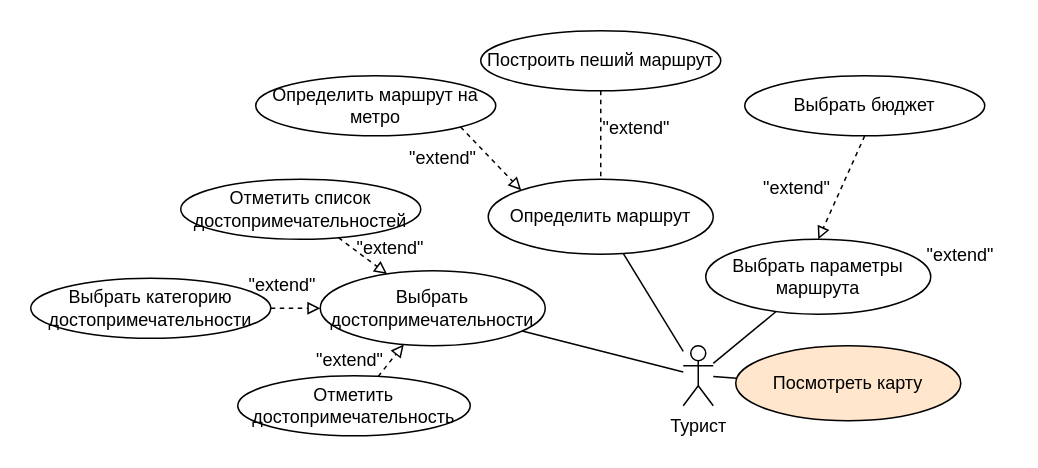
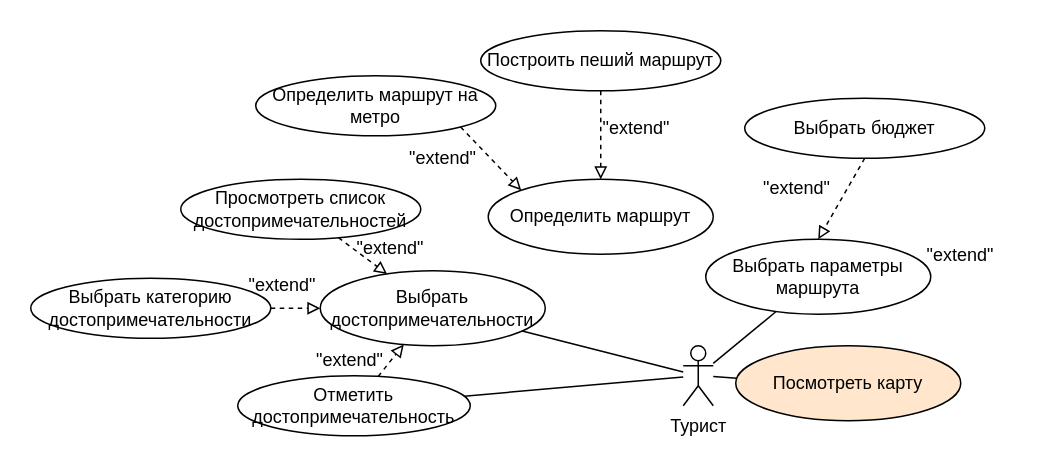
  <mxCell id="0" />
  <mxCell id="1" parent="0" />
  <mxCell id="2" style="rounded=0;orthogonalLoop=1;jettySize=auto;html=1;endArrow=none;endFill=0;" edge="1" parent="1" source="5" target="6"><mxGeometry relative="1" as="geometry" /></mxCell>
- <mxCell id="3" style="edgeStyle=none;rounded=0;orthogonalLoop=1;jettySize=auto;html=1;endArrow=none;endFill=0;" edge="1" parent="1" source="5" target="7"><mxGeometry relative="1" as="geometry" /></mxCell>
+ <mxCell id="3" style="edgeStyle=none;rounded=0;orthogonalLoop=1;jettySize=auto;html=1;endArrow=none;endFill=0;" edge="1" parent="1" source="5" target="12"><mxGeometry relative="1" as="geometry" /></mxCell>
  <mxCell id="4" style="edgeStyle=none;rounded=0;orthogonalLoop=1;jettySize=auto;html=1;endArrow=none;endFill=0;" edge="1" parent="1" source="5" target="8"><mxGeometry relative="1" as="geometry"><mxPoint x="440" y="240" as="sourcePoint" /></mxGeometry></mxCell>
  <mxCell id="5" value="Турист" style="shape=umlActor;verticalLabelPosition=bottom;verticalAlign=top;html=1;outlineConnect=0;" vertex="1" parent="1"><mxGeometry x="455" y="230" width="20" height="40" as="geometry" /></mxCell>
  <mxCell id="6" value="Выбрать достопримечательности" style="ellipse;whiteSpace=wrap;html=1;" vertex="1" parent="1"><mxGeometry x="213" y="180" width="150" height="50" as="geometry" /></mxCell>
  <mxCell id="7" value="Определить маршрут" style="ellipse;whiteSpace=wrap;html=1;" vertex="1" parent="1"><mxGeometry x="325" y="119" width="150" height="50" as="geometry" /></mxCell>
  <mxCell id="8" value="Выбрать параметры маршрута" style="ellipse;whiteSpace=wrap;html=1;" vertex="1" parent="1"><mxGeometry x="470" y="159" width="150" height="50" as="geometry" /></mxCell>
  <mxCell id="9" style="edgeStyle=none;rounded=0;orthogonalLoop=1;jettySize=auto;html=1;endArrow=none;endFill=0;" edge="1" parent="1" source="10" target="5"><mxGeometry relative="1" as="geometry" /></mxCell>
  <mxCell id="10" value="Посмотреть карту" style="ellipse;whiteSpace=wrap;html=1;fillColor=#ffe6cc;" vertex="1" parent="1"><mxGeometry x="490" y="230" width="150" height="50" as="geometry" /></mxCell>
  <mxCell id="11" style="edgeStyle=none;rounded=0;orthogonalLoop=1;jettySize=auto;html=1;endArrow=block;endFill=0;dashed=1;" edge="1" parent="1" source="12" target="6"><mxGeometry relative="1" as="geometry" /></mxCell>
  <mxCell id="12" value="Отметить достопримечательность" style="ellipse;whiteSpace=wrap;html=1;" vertex="1" parent="1"><mxGeometry x="158" y="250" width="155" height="40" as="geometry" /></mxCell>
  <mxCell id="13" style="edgeStyle=none;rounded=0;orthogonalLoop=1;jettySize=auto;html=1;endArrow=block;endFill=0;dashed=1;" edge="1" parent="1" source="14" target="6"><mxGeometry relative="1" as="geometry" /></mxCell>
- <mxCell id="14" value="Отметить список достопримечательностей" style="ellipse;whiteSpace=wrap;html=1;" vertex="1" parent="1"><mxGeometry x="120" y="119" width="160" height="40" as="geometry" /></mxCell>
+ <mxCell id="14" value="Просмотреть список достопримечательностей" style="ellipse;whiteSpace=wrap;html=1;" vertex="1" parent="1"><mxGeometry x="120" y="119" width="160" height="40" as="geometry" /></mxCell>
  <mxCell id="15" style="edgeStyle=none;rounded=0;orthogonalLoop=1;jettySize=auto;html=1;endArrow=block;endFill=0;dashed=1;" edge="1" parent="1" source="16" target="6"><mxGeometry relative="1" as="geometry" /></mxCell>
  <mxCell id="16" value="Выбрать категорию достопримечательности" style="ellipse;whiteSpace=wrap;html=1;" vertex="1" parent="1"><mxGeometry x="20" y="185" width="160" height="40" as="geometry" /></mxCell>
  <mxCell id="17" value="&quot;extend&quot;" style="text;html=1;strokeColor=none;fillColor=none;align=center;verticalAlign=middle;whiteSpace=wrap;rounded=0;" vertex="1" parent="1"><mxGeometry x="230" y="150" width="60" height="30" as="geometry" /></mxCell>
  <mxCell id="18" value="&quot;extend&quot;" style="text;html=1;strokeColor=none;fillColor=none;align=center;verticalAlign=middle;whiteSpace=wrap;rounded=0;" vertex="1" parent="1"><mxGeometry x="203" y="230" width="60" height="20" as="geometry" /></mxCell>
  <mxCell id="19" value="&quot;extend&quot;" style="text;html=1;strokeColor=none;fillColor=none;align=center;verticalAlign=middle;whiteSpace=wrap;rounded=0;" vertex="1" parent="1"><mxGeometry x="158" y="180" width="60" height="20" as="geometry" /></mxCell>
- <mxCell id="20" style="edgeStyle=none;rounded=0;orthogonalLoop=1;jettySize=auto;html=1;exitX=0.5;exitY=1;exitDx=0;exitDy=0;entryX=0.5;entryY=0;entryDx=0;entryDy=0;dashed=1;endArrow=none;endFill=0;" edge="1" parent="1" source="21" target="7"><mxGeometry relative="1" as="geometry" /></mxCell>
+ <mxCell id="20" style="edgeStyle=none;rounded=0;orthogonalLoop=1;jettySize=auto;html=1;exitX=0.5;exitY=1;exitDx=0;exitDy=0;entryX=0.5;entryY=0;entryDx=0;entryDy=0;dashed=1;endArrow=block;endFill=0;" edge="1" parent="1" source="21" target="7"><mxGeometry relative="1" as="geometry" /></mxCell>
  <mxCell id="21" value="Построить пеший маршрут" style="ellipse;whiteSpace=wrap;html=1;" vertex="1" parent="1"><mxGeometry x="320" y="20" width="160" height="40" as="geometry" /></mxCell>
  <mxCell id="22" style="edgeStyle=none;rounded=0;orthogonalLoop=1;jettySize=auto;html=1;exitX=1;exitY=1;exitDx=0;exitDy=0;entryX=0;entryY=0;entryDx=0;entryDy=0;dashed=1;endArrow=block;endFill=0;" edge="1" parent="1" source="23" target="7"><mxGeometry relative="1" as="geometry" /></mxCell>
  <mxCell id="23" value="Определить маршрут на метро" style="ellipse;whiteSpace=wrap;html=1;" vertex="1" parent="1"><mxGeometry x="170" y="50" width="160" height="40" as="geometry" /></mxCell>
  <mxCell id="24" value="&quot;extend&quot;" style="text;html=1;strokeColor=none;fillColor=none;align=center;verticalAlign=middle;whiteSpace=wrap;rounded=0;" vertex="1" parent="1"><mxGeometry x="265" y="90" width="60" height="30" as="geometry" /></mxCell>
  <mxCell id="25" value="&quot;extend&quot;" style="text;html=1;strokeColor=none;fillColor=none;align=center;verticalAlign=middle;whiteSpace=wrap;rounded=0;" vertex="1" parent="1"><mxGeometry x="394" y="70" width="60" height="30" as="geometry" /></mxCell>
  <mxCell id="26" style="edgeStyle=none;rounded=0;orthogonalLoop=1;jettySize=auto;html=1;exitX=0.5;exitY=1;exitDx=0;exitDy=0;entryX=0.5;entryY=0;entryDx=0;entryDy=0;dashed=1;endArrow=block;endFill=0;" edge="1" parent="1" source="27" target="8"><mxGeometry relative="1" as="geometry" /></mxCell>
- <mxCell id="27" value="Выбрать бюджет" style="ellipse;whiteSpace=wrap;html=1;" vertex="1" parent="1"><mxGeometry x="496" y="50" width="160" height="40" as="geometry" /></mxCell>
+ <mxCell id="27" value="Выбрать бюджет" style="ellipse;whiteSpace=wrap;html=1;" vertex="1" parent="1"><mxGeometry x="496" y="65" width="160" height="40" as="geometry" /></mxCell>
  <mxCell id="28" value="&quot;extend&quot;" style="text;html=1;strokeColor=none;fillColor=none;align=center;verticalAlign=middle;whiteSpace=wrap;rounded=0;" vertex="1" parent="1"><mxGeometry x="501" y="110" width="60" height="30" as="geometry" /></mxCell>
  <mxCell id="29" value="&quot;extend&quot;" style="text;html=1;strokeColor=none;fillColor=none;align=center;verticalAlign=middle;whiteSpace=wrap;rounded=0;" vertex="1" parent="1"><mxGeometry x="610" y="155" width="60" height="30" as="geometry" /></mxCell>
